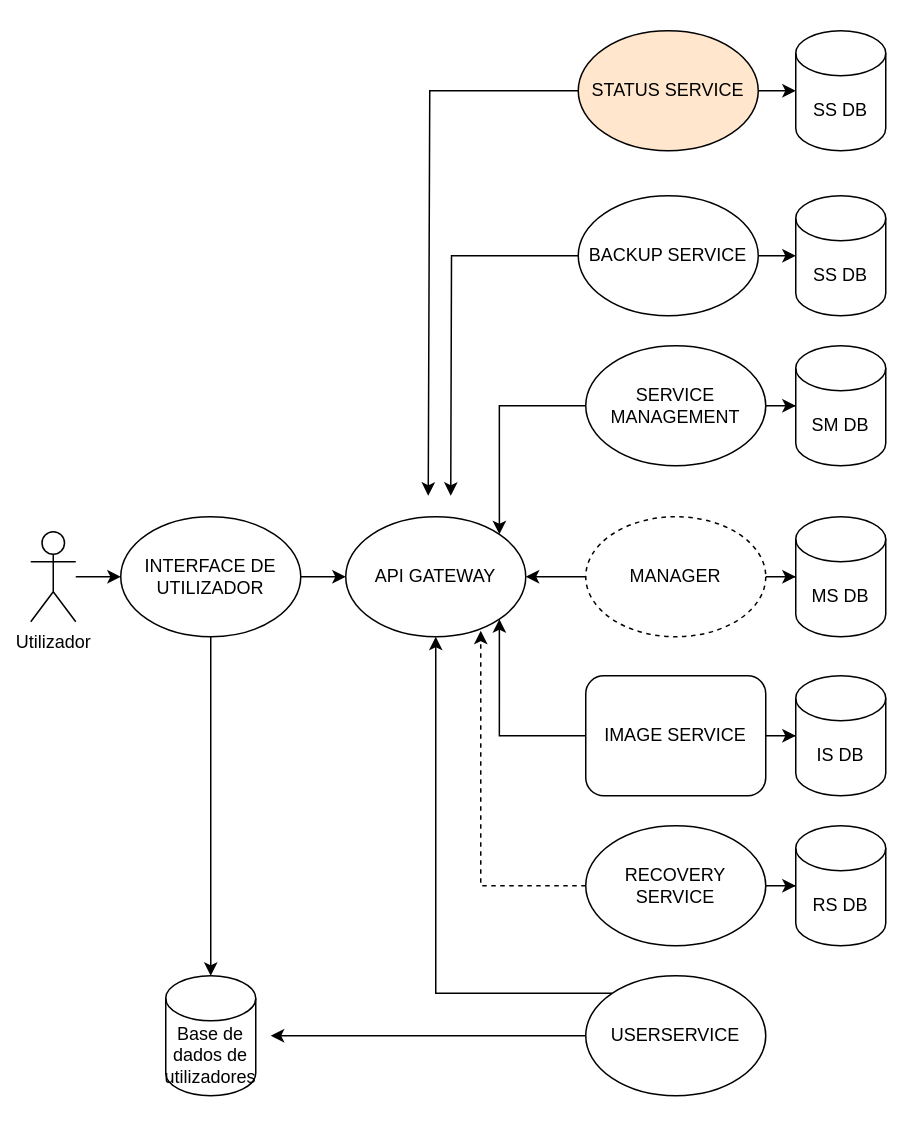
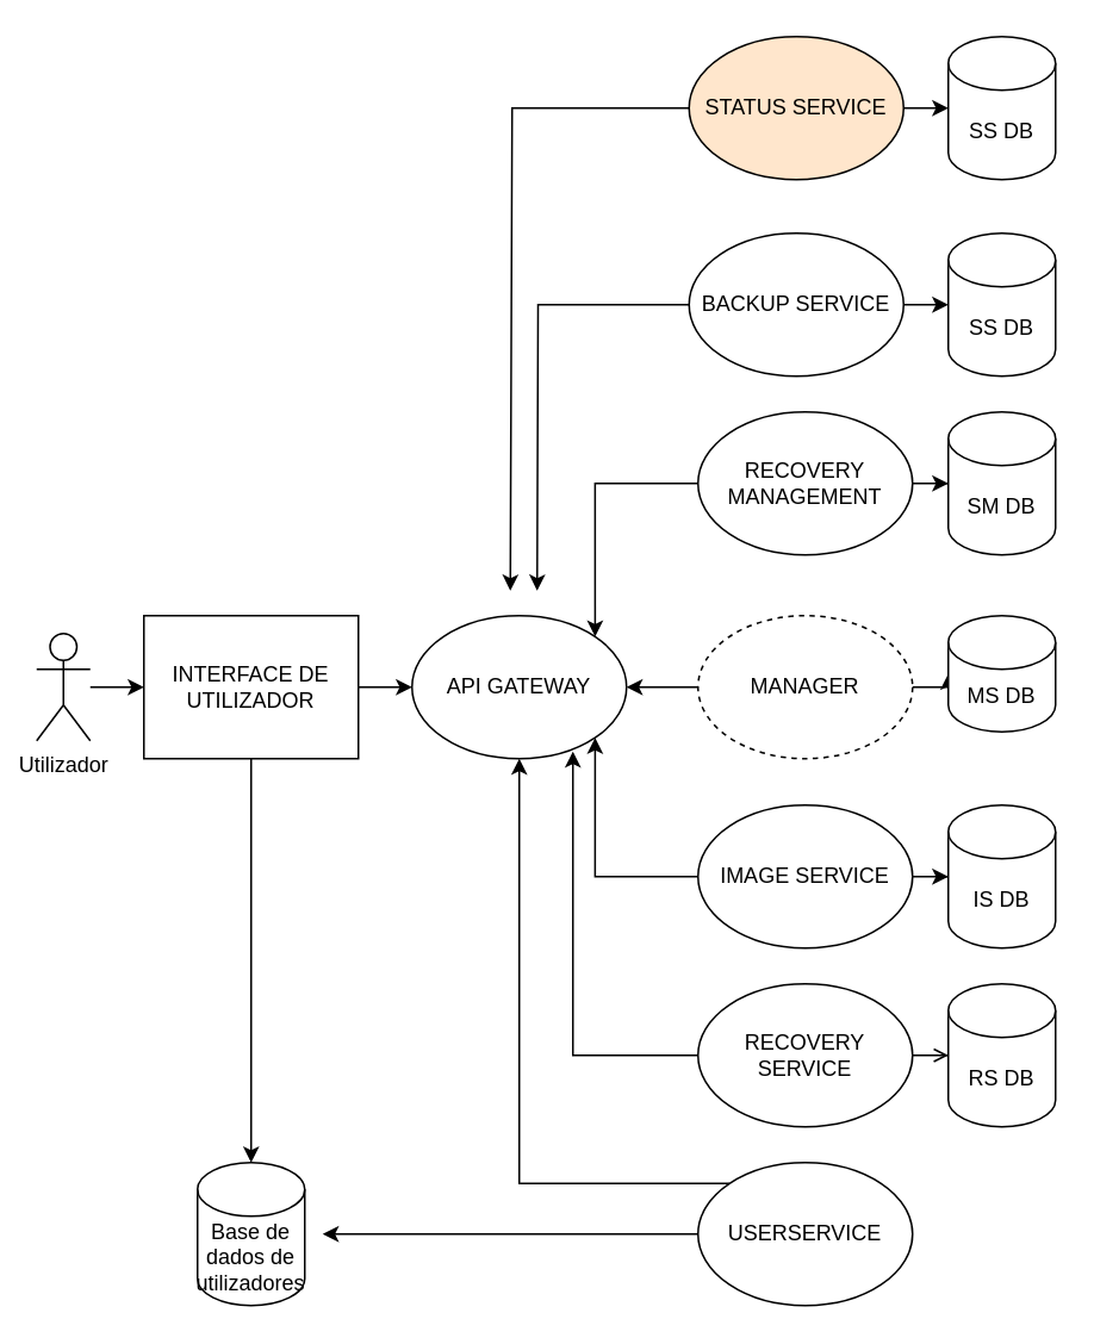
  <mxCell id="0" />
  <mxCell id="1" parent="0" />
  <mxCell id="2" value="" style="edgeStyle=orthogonalEdgeStyle;rounded=0;orthogonalLoop=1;jettySize=auto;html=1;" parent="1" source="3" target="6" edge="1"><mxGeometry relative="1" as="geometry" /></mxCell>
  <mxCell id="3" value="Utilizador&lt;br&gt;" style="shape=umlActor;verticalLabelPosition=bottom;verticalAlign=top;html=1;outlineConnect=0;" parent="1" vertex="1"><mxGeometry x="20" y="354" width="30" height="60" as="geometry" /></mxCell>
  <mxCell id="4" value="" style="edgeStyle=orthogonalEdgeStyle;rounded=0;orthogonalLoop=1;jettySize=auto;html=1;" parent="1" source="6" target="7" edge="1"><mxGeometry relative="1" as="geometry" /></mxCell>
  <mxCell id="5" value="" style="edgeStyle=orthogonalEdgeStyle;rounded=0;orthogonalLoop=1;jettySize=auto;html=1;" parent="1" source="6" target="23" edge="1"><mxGeometry relative="1" as="geometry" /></mxCell>
- <mxCell id="6" value="INTERFACE DE UTILIZADOR" style="ellipse;whiteSpace=wrap;html=1;" parent="1" vertex="1"><mxGeometry x="80" y="344" width="120" height="80" as="geometry" /></mxCell>
+ <mxCell id="6" value="INTERFACE DE UTILIZADOR" style="whiteSpace=wrap;html=1;rounded=0;" parent="1" vertex="1"><mxGeometry x="80" y="344" width="120" height="80" as="geometry" /></mxCell>
  <mxCell id="7" value="API GATEWAY" style="ellipse;whiteSpace=wrap;html=1;" parent="1" vertex="1"><mxGeometry x="230" y="344" width="120" height="80" as="geometry" /></mxCell>
  <mxCell id="8" style="edgeStyle=orthogonalEdgeStyle;rounded=0;orthogonalLoop=1;jettySize=auto;html=1;entryX=1;entryY=0.5;entryDx=0;entryDy=0;" parent="1" source="10" target="7" edge="1"><mxGeometry relative="1" as="geometry" /></mxCell>
  <mxCell id="9" value="" style="edgeStyle=orthogonalEdgeStyle;rounded=0;orthogonalLoop=1;jettySize=auto;html=1;" parent="1" source="10" target="27" edge="1"><mxGeometry relative="1" as="geometry" /></mxCell>
  <mxCell id="10" value="MANAGER" style="ellipse;whiteSpace=wrap;html=1;dashed=1;" parent="1" vertex="1"><mxGeometry x="390" y="344" width="120" height="80" as="geometry" /></mxCell>
  <mxCell id="11" style="edgeStyle=orthogonalEdgeStyle;rounded=0;orthogonalLoop=1;jettySize=auto;html=1;exitX=0;exitY=0.5;exitDx=0;exitDy=0;entryX=1;entryY=1;entryDx=0;entryDy=0;" parent="1" source="13" target="7" edge="1"><mxGeometry relative="1" as="geometry"><mxPoint x="360" y="394" as="targetPoint" /></mxGeometry></mxCell>
  <mxCell id="12" value="" style="edgeStyle=orthogonalEdgeStyle;rounded=0;orthogonalLoop=1;jettySize=auto;html=1;" parent="1" source="13" target="25" edge="1"><mxGeometry relative="1" as="geometry" /></mxCell>
- <mxCell id="13" value="IMAGE SERVICE" style="whiteSpace=wrap;html=1;rounded=1;" parent="1" vertex="1"><mxGeometry x="390" y="450" width="120" height="80" as="geometry" /></mxCell>
- <mxCell id="14" style="edgeStyle=orthogonalEdgeStyle;rounded=0;orthogonalLoop=1;jettySize=auto;html=1;exitX=0;exitY=0.5;exitDx=0;exitDy=0;entryX=0.75;entryY=0.95;entryDx=0;entryDy=0;entryPerimeter=0;dashed=1;" parent="1" source="16" target="7" edge="1"><mxGeometry relative="1" as="geometry" /></mxCell>
- <mxCell id="15" value="" style="edgeStyle=orthogonalEdgeStyle;rounded=0;orthogonalLoop=1;jettySize=auto;html=1;" parent="1" source="16" target="24" edge="1"><mxGeometry relative="1" as="geometry" /></mxCell>
+ <mxCell id="13" value="IMAGE SERVICE" style="ellipse;whiteSpace=wrap;html=1;" parent="1" vertex="1"><mxGeometry x="390" y="450" width="120" height="80" as="geometry" /></mxCell>
+ <mxCell id="14" style="edgeStyle=orthogonalEdgeStyle;rounded=0;orthogonalLoop=1;jettySize=auto;html=1;exitX=0;exitY=0.5;exitDx=0;exitDy=0;entryX=0.75;entryY=0.95;entryDx=0;entryDy=0;entryPerimeter=0;" parent="1" source="16" target="7" edge="1"><mxGeometry relative="1" as="geometry" /></mxCell>
+ <mxCell id="15" value="" style="edgeStyle=orthogonalEdgeStyle;rounded=0;orthogonalLoop=1;jettySize=auto;html=1;endArrow=open;" parent="1" source="16" target="24" edge="1"><mxGeometry relative="1" as="geometry" /></mxCell>
  <mxCell id="16" value="RECOVERY SERVICE" style="ellipse;whiteSpace=wrap;html=1;" parent="1" vertex="1"><mxGeometry x="390" y="550" width="120" height="80" as="geometry" /></mxCell>
  <mxCell id="17" style="edgeStyle=orthogonalEdgeStyle;rounded=0;orthogonalLoop=1;jettySize=auto;html=1;exitX=0;exitY=0.5;exitDx=0;exitDy=0;" parent="1" source="19" edge="1"><mxGeometry relative="1" as="geometry"><mxPoint x="180" y="690" as="targetPoint" /></mxGeometry></mxCell>
  <mxCell id="18" style="edgeStyle=orthogonalEdgeStyle;rounded=0;orthogonalLoop=1;jettySize=auto;html=1;exitX=0;exitY=0;exitDx=0;exitDy=0;entryX=0.5;entryY=1;entryDx=0;entryDy=0;" parent="1" source="19" target="7" edge="1"><mxGeometry relative="1" as="geometry" /></mxCell>
  <mxCell id="19" value="USERSERVICE" style="ellipse;whiteSpace=wrap;html=1;" parent="1" vertex="1"><mxGeometry x="390" y="650" width="120" height="80" as="geometry" /></mxCell>
  <mxCell id="20" style="edgeStyle=orthogonalEdgeStyle;rounded=0;orthogonalLoop=1;jettySize=auto;html=1;exitX=0;exitY=0.5;exitDx=0;exitDy=0;strokeColor=default;" parent="1" source="22" edge="1"><mxGeometry relative="1" as="geometry"><mxPoint x="285" y="330" as="targetPoint" /><Array as="points"><mxPoint x="286" y="60" /></Array></mxGeometry></mxCell>
  <mxCell id="21" value="" style="edgeStyle=orthogonalEdgeStyle;rounded=0;orthogonalLoop=1;jettySize=auto;html=1;" parent="1" source="22" target="26" edge="1"><mxGeometry relative="1" as="geometry" /></mxCell>
  <mxCell id="22" value="STATUS SERVICE" style="ellipse;whiteSpace=wrap;html=1;fillColor=#ffe6cc;" parent="1" vertex="1"><mxGeometry x="385" y="20" width="120" height="80" as="geometry" /></mxCell>
  <mxCell id="23" value="Base de dados de utilizadores" style="shape=cylinder3;whiteSpace=wrap;html=1;boundedLbl=1;backgroundOutline=1;size=15;" parent="1" vertex="1"><mxGeometry x="110" y="650" width="60" height="80" as="geometry" /></mxCell>
  <mxCell id="24" value="RS DB" style="shape=cylinder3;whiteSpace=wrap;html=1;boundedLbl=1;backgroundOutline=1;size=15;" parent="1" vertex="1"><mxGeometry x="530" y="550" width="60" height="80" as="geometry" /></mxCell>
  <mxCell id="25" value="IS DB" style="shape=cylinder3;whiteSpace=wrap;html=1;boundedLbl=1;backgroundOutline=1;size=15;" parent="1" vertex="1"><mxGeometry x="530" y="450" width="60" height="80" as="geometry" /></mxCell>
  <mxCell id="26" value="SS DB" style="shape=cylinder3;whiteSpace=wrap;html=1;boundedLbl=1;backgroundOutline=1;size=15;" parent="1" vertex="1"><mxGeometry x="530" y="20" width="60" height="80" as="geometry" /></mxCell>
- <mxCell id="27" value="MS DB" style="shape=cylinder3;whiteSpace=wrap;html=1;boundedLbl=1;backgroundOutline=1;size=15;" parent="1" vertex="1"><mxGeometry x="530" y="344" width="60" height="80" as="geometry" /></mxCell>
+ <mxCell id="27" value="MS DB" style="shape=cylinder3;whiteSpace=wrap;html=1;boundedLbl=1;backgroundOutline=1;size=15;" parent="1" vertex="1"><mxGeometry x="530" y="344" width="60" height="65" as="geometry" /></mxCell>
  <mxCell id="28" style="edgeStyle=orthogonalEdgeStyle;rounded=0;orthogonalLoop=1;jettySize=auto;html=1;exitX=0;exitY=0.5;exitDx=0;exitDy=0;entryX=1;entryY=0;entryDx=0;entryDy=0;" parent="1" source="30" target="7" edge="1"><mxGeometry relative="1" as="geometry" /></mxCell>
  <mxCell id="29" value="" style="edgeStyle=orthogonalEdgeStyle;rounded=0;orthogonalLoop=1;jettySize=auto;html=1;" parent="1" source="30" target="31" edge="1"><mxGeometry relative="1" as="geometry" /></mxCell>
- <mxCell id="30" value="SERVICE MANAGEMENT" style="ellipse;whiteSpace=wrap;html=1;" parent="1" vertex="1"><mxGeometry x="390" y="230" width="120" height="80" as="geometry" /></mxCell>
+ <mxCell id="30" value="RECOVERY MANAGEMENT" style="ellipse;whiteSpace=wrap;html=1;" parent="1" vertex="1"><mxGeometry x="390" y="230" width="120" height="80" as="geometry" /></mxCell>
  <mxCell id="31" value="SM DB" style="shape=cylinder3;whiteSpace=wrap;html=1;boundedLbl=1;backgroundOutline=1;size=15;" parent="1" vertex="1"><mxGeometry x="530" y="230" width="60" height="80" as="geometry" /></mxCell>
  <mxCell id="32" value="" style="edgeStyle=orthogonalEdgeStyle;rounded=0;orthogonalLoop=1;jettySize=auto;html=1;" parent="1" source="33" target="34" edge="1"><mxGeometry relative="1" as="geometry" /></mxCell>
  <mxCell id="33" value="BACKUP SERVICE" style="ellipse;whiteSpace=wrap;html=1;" parent="1" vertex="1"><mxGeometry x="385" y="130" width="120" height="80" as="geometry" /></mxCell>
  <mxCell id="34" value="SS DB" style="shape=cylinder3;whiteSpace=wrap;html=1;boundedLbl=1;backgroundOutline=1;size=15;" parent="1" vertex="1"><mxGeometry x="530" y="130" width="60" height="80" as="geometry" /></mxCell>
  <mxCell id="35" style="edgeStyle=orthogonalEdgeStyle;rounded=0;orthogonalLoop=1;jettySize=auto;html=1;exitX=0;exitY=0.5;exitDx=0;exitDy=0;strokeColor=default;" parent="1" source="33" edge="1"><mxGeometry relative="1" as="geometry"><mxPoint x="300" y="330" as="targetPoint" /></mxGeometry></mxCell>
